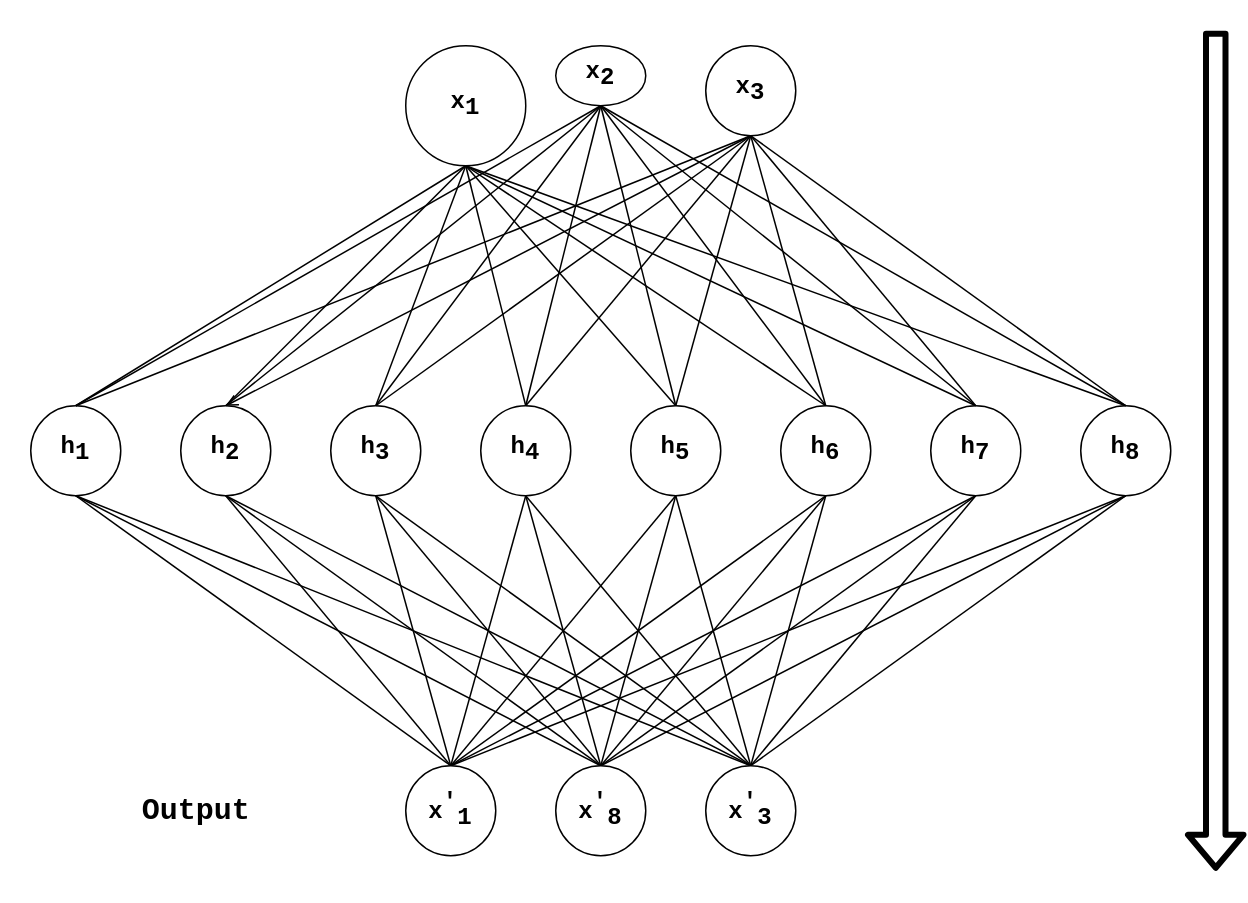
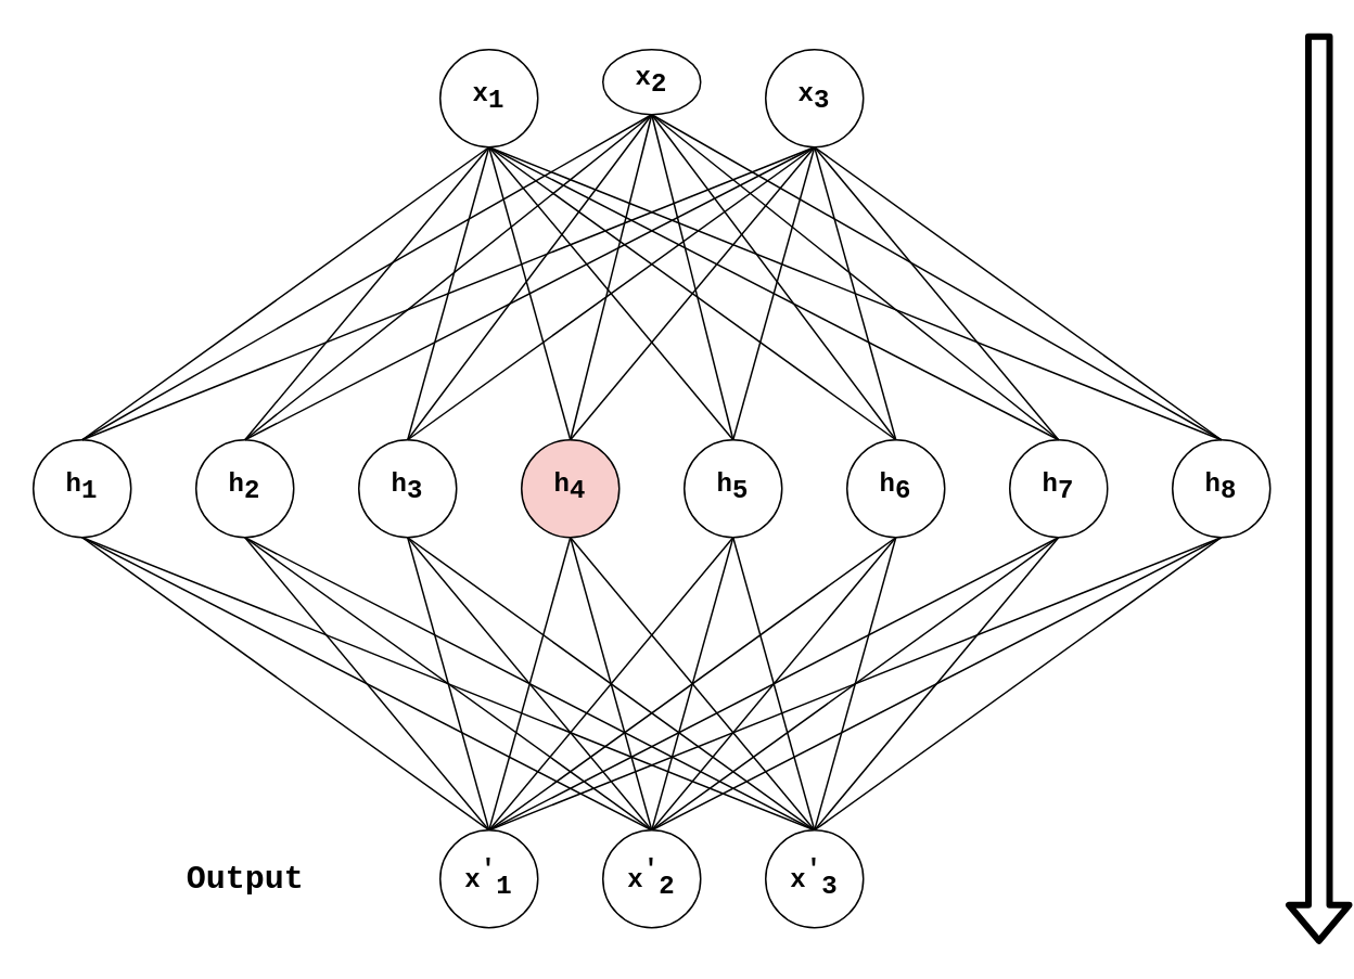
  <mxCell id="0" />
  <mxCell id="1" parent="0" />
  <mxCell id="2" style="rounded=0;orthogonalLoop=1;jettySize=auto;html=1;exitX=0.5;exitY=1;exitDx=0;exitDy=0;entryX=0.5;entryY=0;entryDx=0;entryDy=0;endArrow=none;endFill=0;" edge="1" parent="1" source="5" target="34"><mxGeometry relative="1" as="geometry" /></mxCell>
  <mxCell id="3" style="edgeStyle=none;rounded=0;orthogonalLoop=1;jettySize=auto;html=1;exitX=0.5;exitY=1;exitDx=0;exitDy=0;entryX=0.5;entryY=0;entryDx=0;entryDy=0;endArrow=none;endFill=0;" edge="1" parent="1" source="5" target="35"><mxGeometry relative="1" as="geometry" /></mxCell>
  <mxCell id="4" style="edgeStyle=none;rounded=0;orthogonalLoop=1;jettySize=auto;html=1;exitX=0.5;exitY=1;exitDx=0;exitDy=0;endArrow=none;endFill=0;" edge="1" parent="1" source="5"><mxGeometry relative="1" as="geometry"><mxPoint x="500" y="510" as="targetPoint" /></mxGeometry></mxCell>
  <mxCell id="5" value="&lt;b style=&quot;font-size: 16px;&quot;&gt;h&lt;sub style=&quot;font-size: 16px;&quot;&gt;1&lt;/sub&gt;&lt;/b&gt;" style="ellipse;whiteSpace=wrap;html=1;aspect=fixed;fontFamily=Courier New;fontSize=16;" vertex="1" parent="1"><mxGeometry x="20" y="270" width="60" height="60" as="geometry" /></mxCell>
  <mxCell id="6" style="edgeStyle=none;rounded=0;orthogonalLoop=1;jettySize=auto;html=1;exitX=0.5;exitY=1;exitDx=0;exitDy=0;endArrow=none;endFill=0;" edge="1" parent="1" source="9"><mxGeometry relative="1" as="geometry"><mxPoint x="300" y="510" as="targetPoint" /></mxGeometry></mxCell>
  <mxCell id="7" style="edgeStyle=none;rounded=0;orthogonalLoop=1;jettySize=auto;html=1;exitX=0.5;exitY=1;exitDx=0;exitDy=0;entryX=0.5;entryY=0;entryDx=0;entryDy=0;endArrow=none;endFill=0;" edge="1" parent="1" source="9" target="35"><mxGeometry relative="1" as="geometry" /></mxCell>
  <mxCell id="8" style="edgeStyle=none;rounded=0;orthogonalLoop=1;jettySize=auto;html=1;exitX=0.5;exitY=1;exitDx=0;exitDy=0;entryX=0.5;entryY=0;entryDx=0;entryDy=0;endArrow=none;endFill=0;" edge="1" parent="1" source="9" target="36"><mxGeometry relative="1" as="geometry" /></mxCell>
  <mxCell id="9" value="&lt;b style=&quot;font-family: &amp;#34;courier new&amp;#34; ; font-size: 16px&quot;&gt;h&lt;sub style=&quot;font-size: 16px&quot;&gt;2&lt;/sub&gt;&lt;/b&gt;" style="ellipse;whiteSpace=wrap;html=1;aspect=fixed;" vertex="1" parent="1"><mxGeometry x="120" y="270" width="60" height="60" as="geometry" /></mxCell>
  <mxCell id="10" style="edgeStyle=none;rounded=0;orthogonalLoop=1;jettySize=auto;html=1;exitX=0.5;exitY=1;exitDx=0;exitDy=0;endArrow=none;endFill=0;" edge="1" parent="1" source="13"><mxGeometry relative="1" as="geometry"><mxPoint x="300" y="510" as="targetPoint" /></mxGeometry></mxCell>
  <mxCell id="11" style="edgeStyle=none;rounded=0;orthogonalLoop=1;jettySize=auto;html=1;exitX=0.5;exitY=1;exitDx=0;exitDy=0;endArrow=none;endFill=0;" edge="1" parent="1" source="13"><mxGeometry relative="1" as="geometry"><mxPoint x="400" y="510" as="targetPoint" /></mxGeometry></mxCell>
  <mxCell id="12" style="edgeStyle=none;rounded=0;orthogonalLoop=1;jettySize=auto;html=1;exitX=0.5;exitY=1;exitDx=0;exitDy=0;endArrow=none;endFill=0;" edge="1" parent="1" source="13"><mxGeometry relative="1" as="geometry"><mxPoint x="500" y="510" as="targetPoint" /></mxGeometry></mxCell>
- <mxCell id="13" value="&lt;b style=&quot;font-family: &amp;#34;courier new&amp;#34; ; font-size: 16px&quot;&gt;h&lt;sub style=&quot;font-size: 16px&quot;&gt;4&lt;/sub&gt;&lt;/b&gt;" style="ellipse;whiteSpace=wrap;html=1;aspect=fixed;" vertex="1" parent="1"><mxGeometry x="320" y="270" width="60" height="60" as="geometry" /></mxCell>
+ <mxCell id="13" value="&lt;b style=&quot;font-family: &amp;#34;courier new&amp;#34; ; font-size: 16px&quot;&gt;h&lt;sub style=&quot;font-size: 16px&quot;&gt;4&lt;/sub&gt;&lt;/b&gt;" style="ellipse;whiteSpace=wrap;html=1;aspect=fixed;fillColor=#f8cecc;" vertex="1" parent="1"><mxGeometry x="320" y="270" width="60" height="60" as="geometry" /></mxCell>
  <mxCell id="14" style="edgeStyle=none;rounded=0;orthogonalLoop=1;jettySize=auto;html=1;exitX=0.5;exitY=1;exitDx=0;exitDy=0;entryX=0.5;entryY=0;entryDx=0;entryDy=0;endArrow=none;endFill=0;" edge="1" parent="1" source="17" target="34"><mxGeometry relative="1" as="geometry" /></mxCell>
  <mxCell id="15" style="edgeStyle=none;rounded=0;orthogonalLoop=1;jettySize=auto;html=1;exitX=0.5;exitY=1;exitDx=0;exitDy=0;endArrow=none;endFill=0;" edge="1" parent="1" source="17"><mxGeometry relative="1" as="geometry"><mxPoint x="400" y="510" as="targetPoint" /></mxGeometry></mxCell>
  <mxCell id="16" style="edgeStyle=none;rounded=0;orthogonalLoop=1;jettySize=auto;html=1;exitX=0.5;exitY=1;exitDx=0;exitDy=0;endArrow=none;endFill=0;" edge="1" parent="1" source="17"><mxGeometry relative="1" as="geometry"><mxPoint x="500" y="510" as="targetPoint" /></mxGeometry></mxCell>
  <mxCell id="17" value="&lt;b style=&quot;font-family: &amp;#34;courier new&amp;#34; ; font-size: 16px&quot;&gt;h&lt;sub style=&quot;font-size: 16px&quot;&gt;3&lt;/sub&gt;&lt;/b&gt;" style="ellipse;whiteSpace=wrap;html=1;aspect=fixed;" vertex="1" parent="1"><mxGeometry x="220" y="270" width="60" height="60" as="geometry" /></mxCell>
  <mxCell id="18" style="edgeStyle=none;rounded=0;orthogonalLoop=1;jettySize=auto;html=1;exitX=0.5;exitY=1;exitDx=0;exitDy=0;entryX=0.5;entryY=0;entryDx=0;entryDy=0;endArrow=none;endFill=0;" edge="1" parent="1" source="21" target="34"><mxGeometry relative="1" as="geometry" /></mxCell>
  <mxCell id="19" style="edgeStyle=none;rounded=0;orthogonalLoop=1;jettySize=auto;html=1;exitX=0.5;exitY=1;exitDx=0;exitDy=0;endArrow=none;endFill=0;" edge="1" parent="1" source="21"><mxGeometry relative="1" as="geometry"><mxPoint x="400" y="510" as="targetPoint" /></mxGeometry></mxCell>
  <mxCell id="20" style="edgeStyle=none;rounded=0;orthogonalLoop=1;jettySize=auto;html=1;exitX=0.5;exitY=1;exitDx=0;exitDy=0;endArrow=none;endFill=0;" edge="1" parent="1" source="21"><mxGeometry relative="1" as="geometry"><mxPoint x="500" y="510" as="targetPoint" /></mxGeometry></mxCell>
  <mxCell id="21" value="&lt;b style=&quot;font-family: &amp;#34;courier new&amp;#34; ; font-size: 16px&quot;&gt;h&lt;sub style=&quot;font-size: 16px&quot;&gt;5&lt;/sub&gt;&lt;/b&gt;" style="ellipse;whiteSpace=wrap;html=1;aspect=fixed;" vertex="1" parent="1"><mxGeometry x="420" y="270" width="60" height="60" as="geometry" /></mxCell>
  <mxCell id="22" style="edgeStyle=none;rounded=0;orthogonalLoop=1;jettySize=auto;html=1;exitX=0.5;exitY=1;exitDx=0;exitDy=0;endArrow=none;endFill=0;" edge="1" parent="1" source="25"><mxGeometry relative="1" as="geometry"><mxPoint x="300" y="510" as="targetPoint" /></mxGeometry></mxCell>
  <mxCell id="23" style="edgeStyle=none;rounded=0;orthogonalLoop=1;jettySize=auto;html=1;exitX=0.5;exitY=1;exitDx=0;exitDy=0;entryX=0.5;entryY=0;entryDx=0;entryDy=0;endArrow=none;endFill=0;" edge="1" parent="1" source="25" target="35"><mxGeometry relative="1" as="geometry" /></mxCell>
  <mxCell id="24" style="edgeStyle=none;rounded=0;orthogonalLoop=1;jettySize=auto;html=1;exitX=0.5;exitY=1;exitDx=0;exitDy=0;endArrow=none;endFill=0;" edge="1" parent="1" source="25"><mxGeometry relative="1" as="geometry"><mxPoint x="500" y="510" as="targetPoint" /></mxGeometry></mxCell>
  <mxCell id="25" value="&lt;b style=&quot;font-family: &amp;#34;courier new&amp;#34; ; font-size: 16px&quot;&gt;h&lt;sub style=&quot;font-size: 16px&quot;&gt;6&lt;/sub&gt;&lt;/b&gt;" style="ellipse;whiteSpace=wrap;html=1;aspect=fixed;" vertex="1" parent="1"><mxGeometry x="520" y="270" width="60" height="60" as="geometry" /></mxCell>
  <mxCell id="26" style="edgeStyle=none;rounded=0;orthogonalLoop=1;jettySize=auto;html=1;exitX=0.5;exitY=1;exitDx=0;exitDy=0;endArrow=none;endFill=0;" edge="1" parent="1" source="29"><mxGeometry relative="1" as="geometry"><mxPoint x="300" y="510" as="targetPoint" /></mxGeometry></mxCell>
  <mxCell id="27" style="edgeStyle=none;rounded=0;orthogonalLoop=1;jettySize=auto;html=1;exitX=0.5;exitY=1;exitDx=0;exitDy=0;entryX=0.5;entryY=0;entryDx=0;entryDy=0;endArrow=none;endFill=0;" edge="1" parent="1" source="29" target="35"><mxGeometry relative="1" as="geometry" /></mxCell>
  <mxCell id="28" style="edgeStyle=none;rounded=0;orthogonalLoop=1;jettySize=auto;html=1;exitX=0.5;exitY=1;exitDx=0;exitDy=0;endArrow=none;endFill=0;" edge="1" parent="1" source="29"><mxGeometry relative="1" as="geometry"><mxPoint x="500" y="510" as="targetPoint" /></mxGeometry></mxCell>
  <mxCell id="29" value="&lt;b style=&quot;font-family: &amp;#34;courier new&amp;#34; ; font-size: 16px&quot;&gt;h&lt;sub style=&quot;font-size: 16px&quot;&gt;7&lt;/sub&gt;&lt;/b&gt;" style="ellipse;whiteSpace=wrap;html=1;aspect=fixed;" vertex="1" parent="1"><mxGeometry x="620" y="270" width="60" height="60" as="geometry" /></mxCell>
  <mxCell id="30" style="edgeStyle=none;rounded=0;orthogonalLoop=1;jettySize=auto;html=1;exitX=0.5;exitY=1;exitDx=0;exitDy=0;endArrow=none;endFill=0;" edge="1" parent="1" source="33"><mxGeometry relative="1" as="geometry"><mxPoint x="300" y="510" as="targetPoint" /></mxGeometry></mxCell>
  <mxCell id="31" style="edgeStyle=none;rounded=0;orthogonalLoop=1;jettySize=auto;html=1;exitX=0.5;exitY=1;exitDx=0;exitDy=0;endArrow=none;endFill=0;" edge="1" parent="1" source="33"><mxGeometry relative="1" as="geometry"><mxPoint x="400" y="510" as="targetPoint" /></mxGeometry></mxCell>
  <mxCell id="32" style="edgeStyle=none;rounded=0;orthogonalLoop=1;jettySize=auto;html=1;exitX=0.5;exitY=1;exitDx=0;exitDy=0;entryX=0.5;entryY=0;entryDx=0;entryDy=0;endArrow=none;endFill=0;" edge="1" parent="1" source="33" target="36"><mxGeometry relative="1" as="geometry" /></mxCell>
  <mxCell id="33" value="&lt;b style=&quot;font-family: &amp;#34;courier new&amp;#34; ; font-size: 16px&quot;&gt;h&lt;sub style=&quot;font-size: 16px&quot;&gt;8&lt;/sub&gt;&lt;/b&gt;" style="ellipse;whiteSpace=wrap;html=1;aspect=fixed;" vertex="1" parent="1"><mxGeometry x="720" y="270" width="60" height="60" as="geometry" /></mxCell>
  <mxCell id="34" value="x&lt;sup style=&quot;font-size: 16px;&quot;&gt;'&lt;/sup&gt;&lt;sub style=&quot;font-size: 16px;&quot;&gt;1&lt;/sub&gt;" style="ellipse;whiteSpace=wrap;html=1;aspect=fixed;fontStyle=1;fontSize=16;fontFamily=Courier New;" vertex="1" parent="1"><mxGeometry x="270" y="510" width="60" height="60" as="geometry" /></mxCell>
- <mxCell id="35" value="&lt;span style=&quot;font-size: 16px;&quot;&gt;x&lt;/span&gt;&lt;sup style=&quot;font-size: 16px;&quot;&gt;'&lt;/sup&gt;&lt;sub style=&quot;font-size: 16px;&quot;&gt;8&lt;/sub&gt;" style="ellipse;whiteSpace=wrap;html=1;aspect=fixed;fontStyle=1;fontSize=16;fontFamily=Courier New;" vertex="1" parent="1"><mxGeometry x="370" y="510" width="60" height="60" as="geometry" /></mxCell>
+ <mxCell id="35" value="&lt;span style=&quot;font-size: 16px;&quot;&gt;x&lt;/span&gt;&lt;sup style=&quot;font-size: 16px;&quot;&gt;'&lt;/sup&gt;&lt;sub style=&quot;font-size: 16px;&quot;&gt;2&lt;/sub&gt;" style="ellipse;whiteSpace=wrap;html=1;aspect=fixed;fontStyle=1;fontSize=16;fontFamily=Courier New;" vertex="1" parent="1"><mxGeometry x="370" y="510" width="60" height="60" as="geometry" /></mxCell>
  <mxCell id="36" value="&lt;span style=&quot;font-size: 16px;&quot;&gt;x&lt;/span&gt;&lt;sup style=&quot;font-size: 16px;&quot;&gt;'&lt;/sup&gt;&lt;sub style=&quot;font-size: 16px;&quot;&gt;3&lt;/sub&gt;" style="ellipse;whiteSpace=wrap;html=1;aspect=fixed;fontStyle=1;fontSize=16;fontFamily=Courier New;" vertex="1" parent="1"><mxGeometry x="470" y="510" width="60" height="60" as="geometry" /></mxCell>
  <mxCell id="37" style="edgeStyle=none;rounded=0;orthogonalLoop=1;jettySize=auto;html=1;exitX=0.5;exitY=1;exitDx=0;exitDy=0;entryX=0.5;entryY=0;entryDx=0;entryDy=0;endArrow=none;endFill=0;" edge="1" parent="1" source="45" target="5"><mxGeometry relative="1" as="geometry" /></mxCell>
  <mxCell id="38" style="edgeStyle=none;rounded=0;orthogonalLoop=1;jettySize=auto;html=1;exitX=0.5;exitY=1;exitDx=0;exitDy=0;entryX=0.5;entryY=0;entryDx=0;entryDy=0;endArrow=none;endFill=0;" edge="1" parent="1" source="45" target="9"><mxGeometry relative="1" as="geometry" /></mxCell>
  <mxCell id="39" style="edgeStyle=none;rounded=0;orthogonalLoop=1;jettySize=auto;html=1;exitX=0.5;exitY=1;exitDx=0;exitDy=0;entryX=0.5;entryY=0;entryDx=0;entryDy=0;endArrow=none;endFill=0;" edge="1" parent="1" source="45" target="17"><mxGeometry relative="1" as="geometry" /></mxCell>
  <mxCell id="40" style="edgeStyle=none;rounded=0;orthogonalLoop=1;jettySize=auto;html=1;exitX=0.5;exitY=1;exitDx=0;exitDy=0;entryX=0.5;entryY=0;entryDx=0;entryDy=0;endArrow=none;endFill=0;" edge="1" parent="1" source="45" target="13"><mxGeometry relative="1" as="geometry" /></mxCell>
  <mxCell id="41" style="edgeStyle=none;rounded=0;orthogonalLoop=1;jettySize=auto;html=1;exitX=0.5;exitY=1;exitDx=0;exitDy=0;entryX=0.5;entryY=0;entryDx=0;entryDy=0;endArrow=none;endFill=0;" edge="1" parent="1" source="45" target="21"><mxGeometry relative="1" as="geometry" /></mxCell>
  <mxCell id="42" style="edgeStyle=none;rounded=0;orthogonalLoop=1;jettySize=auto;html=1;exitX=0.5;exitY=1;exitDx=0;exitDy=0;entryX=0.5;entryY=0;entryDx=0;entryDy=0;endArrow=none;endFill=0;" edge="1" parent="1" source="45" target="25"><mxGeometry relative="1" as="geometry" /></mxCell>
  <mxCell id="43" style="edgeStyle=none;rounded=0;orthogonalLoop=1;jettySize=auto;html=1;exitX=0.5;exitY=1;exitDx=0;exitDy=0;entryX=0.5;entryY=0;entryDx=0;entryDy=0;endArrow=none;endFill=0;" edge="1" parent="1" source="45" target="29"><mxGeometry relative="1" as="geometry" /></mxCell>
  <mxCell id="44" style="edgeStyle=none;rounded=0;orthogonalLoop=1;jettySize=auto;html=1;exitX=0.5;exitY=1;exitDx=0;exitDy=0;entryX=0.5;entryY=0;entryDx=0;entryDy=0;endArrow=none;endFill=0;" edge="1" parent="1" source="45" target="33"><mxGeometry relative="1" as="geometry" /></mxCell>
- <mxCell id="45" value="x&lt;sub style=&quot;font-size: 16px;&quot;&gt;1&lt;/sub&gt;" style="ellipse;whiteSpace=wrap;html=1;aspect=fixed;fontStyle=1;fontSize=16;fontFamily=Courier New;" vertex="1" parent="1"><mxGeometry x="270" y="30" width="80" height="80" as="geometry" /></mxCell>
+ <mxCell id="45" value="x&lt;sub style=&quot;font-size: 16px;&quot;&gt;1&lt;/sub&gt;" style="ellipse;whiteSpace=wrap;html=1;aspect=fixed;fontStyle=1;fontSize=16;fontFamily=Courier New;" vertex="1" parent="1"><mxGeometry x="270" y="30" width="60" height="60" as="geometry" /></mxCell>
  <mxCell id="46" style="edgeStyle=none;rounded=0;orthogonalLoop=1;jettySize=auto;html=1;exitX=0.5;exitY=1;exitDx=0;exitDy=0;entryX=0.5;entryY=0;entryDx=0;entryDy=0;endArrow=none;endFill=0;" edge="1" parent="1" source="54" target="5"><mxGeometry relative="1" as="geometry" /></mxCell>
  <mxCell id="47" style="edgeStyle=none;rounded=0;orthogonalLoop=1;jettySize=auto;html=1;exitX=0.5;exitY=1;exitDx=0;exitDy=0;entryX=0.5;entryY=0;entryDx=0;entryDy=0;endArrow=none;endFill=0;" edge="1" parent="1" source="54" target="17"><mxGeometry relative="1" as="geometry" /></mxCell>
  <mxCell id="48" style="edgeStyle=none;rounded=0;orthogonalLoop=1;jettySize=auto;html=1;exitX=0.5;exitY=1;exitDx=0;exitDy=0;endArrow=none;endFill=0;" edge="1" parent="1" source="54"><mxGeometry relative="1" as="geometry"><mxPoint x="150" y="270" as="targetPoint" /></mxGeometry></mxCell>
  <mxCell id="49" style="edgeStyle=none;rounded=0;orthogonalLoop=1;jettySize=auto;html=1;exitX=0.5;exitY=1;exitDx=0;exitDy=0;endArrow=none;endFill=0;" edge="1" parent="1" source="54"><mxGeometry relative="1" as="geometry"><mxPoint x="350" y="270" as="targetPoint" /></mxGeometry></mxCell>
  <mxCell id="50" style="edgeStyle=none;rounded=0;orthogonalLoop=1;jettySize=auto;html=1;exitX=0.5;exitY=1;exitDx=0;exitDy=0;endArrow=none;endFill=0;" edge="1" parent="1" source="54"><mxGeometry relative="1" as="geometry"><mxPoint x="450" y="270" as="targetPoint" /></mxGeometry></mxCell>
  <mxCell id="51" style="edgeStyle=none;rounded=0;orthogonalLoop=1;jettySize=auto;html=1;exitX=0.5;exitY=1;exitDx=0;exitDy=0;endArrow=none;endFill=0;" edge="1" parent="1" source="54"><mxGeometry relative="1" as="geometry"><mxPoint x="550" y="270" as="targetPoint" /></mxGeometry></mxCell>
  <mxCell id="52" style="edgeStyle=none;rounded=0;orthogonalLoop=1;jettySize=auto;html=1;exitX=0.5;exitY=1;exitDx=0;exitDy=0;endArrow=none;endFill=0;" edge="1" parent="1" source="54"><mxGeometry relative="1" as="geometry"><mxPoint x="650" y="270" as="targetPoint" /></mxGeometry></mxCell>
  <mxCell id="53" style="edgeStyle=none;rounded=0;orthogonalLoop=1;jettySize=auto;html=1;exitX=0.5;exitY=1;exitDx=0;exitDy=0;endArrow=none;endFill=0;" edge="1" parent="1" source="54"><mxGeometry relative="1" as="geometry"><mxPoint x="750" y="270" as="targetPoint" /></mxGeometry></mxCell>
  <mxCell id="54" value="&lt;span style=&quot;font-size: 16px;&quot;&gt;x&lt;/span&gt;&lt;sub style=&quot;font-size: 16px;&quot;&gt;2&lt;/sub&gt;" style="ellipse;whiteSpace=wrap;html=1;aspect=fixed;fontStyle=1;fontSize=16;fontFamily=Courier New;" vertex="1" parent="1"><mxGeometry x="370" y="30" width="60" height="40" as="geometry" /></mxCell>
  <mxCell id="55" style="edgeStyle=none;rounded=0;orthogonalLoop=1;jettySize=auto;html=1;exitX=0.5;exitY=1;exitDx=0;exitDy=0;endArrow=none;endFill=0;" edge="1" parent="1" source="63"><mxGeometry relative="1" as="geometry"><mxPoint x="50" y="270" as="targetPoint" /></mxGeometry></mxCell>
- <mxCell id="56" style="edgeStyle=none;rounded=0;orthogonalLoop=1;jettySize=auto;html=1;exitX=0.5;exitY=1;exitDx=0;exitDy=0;entryX=0.5;entryY=0;entryDx=0;entryDy=0;endArrow=open;endFill=0;" edge="1" parent="1" source="63" target="9"><mxGeometry relative="1" as="geometry" /></mxCell>
+ <mxCell id="56" style="edgeStyle=none;rounded=0;orthogonalLoop=1;jettySize=auto;html=1;exitX=0.5;exitY=1;exitDx=0;exitDy=0;entryX=0.5;entryY=0;entryDx=0;entryDy=0;endArrow=none;endFill=0;" edge="1" parent="1" source="63" target="9"><mxGeometry relative="1" as="geometry" /></mxCell>
  <mxCell id="57" style="edgeStyle=none;rounded=0;orthogonalLoop=1;jettySize=auto;html=1;exitX=0.5;exitY=1;exitDx=0;exitDy=0;entryX=0.5;entryY=0;entryDx=0;entryDy=0;endArrow=none;endFill=0;" edge="1" parent="1" source="63" target="17"><mxGeometry relative="1" as="geometry" /></mxCell>
  <mxCell id="58" style="edgeStyle=none;rounded=0;orthogonalLoop=1;jettySize=auto;html=1;exitX=0.5;exitY=1;exitDx=0;exitDy=0;endArrow=none;endFill=0;" edge="1" parent="1" source="63"><mxGeometry relative="1" as="geometry"><mxPoint x="350" y="270" as="targetPoint" /></mxGeometry></mxCell>
  <mxCell id="59" style="edgeStyle=none;rounded=0;orthogonalLoop=1;jettySize=auto;html=1;exitX=0.5;exitY=1;exitDx=0;exitDy=0;endArrow=none;endFill=0;" edge="1" parent="1" source="63"><mxGeometry relative="1" as="geometry"><mxPoint x="450" y="270" as="targetPoint" /></mxGeometry></mxCell>
  <mxCell id="60" style="edgeStyle=none;rounded=0;orthogonalLoop=1;jettySize=auto;html=1;exitX=0.5;exitY=1;exitDx=0;exitDy=0;endArrow=none;endFill=0;" edge="1" parent="1" source="63"><mxGeometry relative="1" as="geometry"><mxPoint x="550" y="270" as="targetPoint" /></mxGeometry></mxCell>
  <mxCell id="61" style="edgeStyle=none;rounded=0;orthogonalLoop=1;jettySize=auto;html=1;exitX=0.5;exitY=1;exitDx=0;exitDy=0;endArrow=none;endFill=0;" edge="1" parent="1" source="63"><mxGeometry relative="1" as="geometry"><mxPoint x="650" y="270" as="targetPoint" /></mxGeometry></mxCell>
  <mxCell id="62" style="edgeStyle=none;rounded=0;orthogonalLoop=1;jettySize=auto;html=1;exitX=0.5;exitY=1;exitDx=0;exitDy=0;endArrow=none;endFill=0;" edge="1" parent="1" source="63"><mxGeometry relative="1" as="geometry"><mxPoint x="750" y="270" as="targetPoint" /></mxGeometry></mxCell>
  <mxCell id="63" value="x&lt;sub style=&quot;font-size: 16px;&quot;&gt;3&lt;/sub&gt;" style="ellipse;whiteSpace=wrap;html=1;aspect=fixed;fontStyle=1;fontSize=16;fontFamily=Courier New;" vertex="1" parent="1"><mxGeometry x="470" y="30" width="60" height="60" as="geometry" /></mxCell>
  <mxCell id="64" value="" style="endArrow=classic;html=1;fontFamily=Courier New;fontSize=16;shape=flexArrow;strokeWidth=4;" edge="1" parent="1"><mxGeometry width="50" height="50" relative="1" as="geometry"><mxPoint x="810" y="20" as="sourcePoint" /><mxPoint x="810" y="580" as="targetPoint" /></mxGeometry></mxCell>
- <mxCell id="65" value="&lt;b&gt;&lt;font style=&quot;font-size: 20px&quot;&gt;Output&lt;/font&gt;&lt;/b&gt;" style="text;html=1;align=center;verticalAlign=middle;resizable=0;points=[];autosize=1;fontSize=16;fontFamily=Courier New;" vertex="1" parent="1"><mxGeometry x="85" y="525" width="90" height="30" as="geometry" /></mxCell>
+ <mxCell id="65" value="&lt;b&gt;&lt;font style=&quot;font-size: 20px&quot;&gt;Output&lt;/font&gt;&lt;/b&gt;" style="text;html=1;align=center;verticalAlign=middle;resizable=0;points=[];autosize=1;fontSize=16;fontFamily=Courier New;" vertex="1" parent="1"><mxGeometry x="105" y="525" width="90" height="30" as="geometry" /></mxCell>
